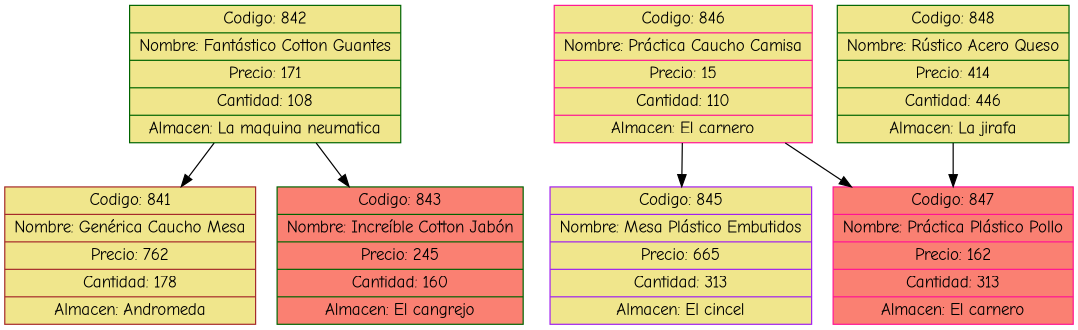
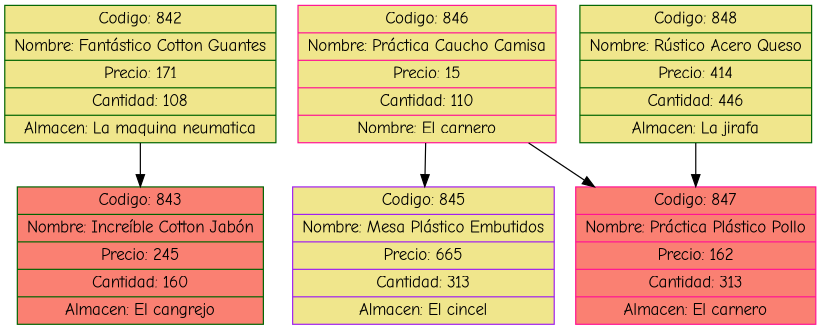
  digraph {
    fontname="Comic Neue"
    node [color=darkgreen fillcolor=khaki fontname="Comic Neue" shape=record style=filled]
    edge [fontname="Comic Neue"]
    n1 [label="{ Codigo: 842 | Nombre: Fantástico Cotton Guantes | Precio: 171 | Cantidad: 108 | Almacen: La maquina neumatica}"]
-   n2 [color=brown label="{ Codigo: 841 | Nombre: Genérica Caucho Mesa | Precio: 762 | Cantidad: 178 | Almacen: Andromeda}"]
    n3 [fillcolor=salmon label="{ Codigo: 843 | Nombre: Increíble Cotton Jabón | Precio: 245 | Cantidad: 160 | Almacen: El cangrejo}"]
-   n4 [color=deeppink label="{ Codigo: 846 | Nombre: Práctica Caucho Camisa | Precio: 15 | Cantidad: 110 | Almacen: El carnero}"]
+   n4 [color=deeppink label="{ Codigo: 846 | Nombre: Práctica Caucho Camisa | Precio: 15 | Cantidad: 110 | Nombre: El carnero}"]
    n5 [color=purple label="{ Codigo: 845 | Nombre: Mesa Plástico Embutidos | Precio: 665 | Cantidad: 313 | Almacen: El cincel}"]
    n6 [color=deeppink fillcolor=salmon label="{ Codigo: 847 | Nombre: Práctica Plástico Pollo | Precio: 162 | Cantidad: 313 | Almacen: El carnero}"]
    n7 [label="{ Codigo: 848 | Nombre: Rústico Acero Queso | Precio: 414 | Cantidad: 446 | Almacen: La jirafa}"]
-   n1 -> n2
    n1 -> n3
    n4 -> n5
    n4 -> n6
    n7 -> n6
  }
